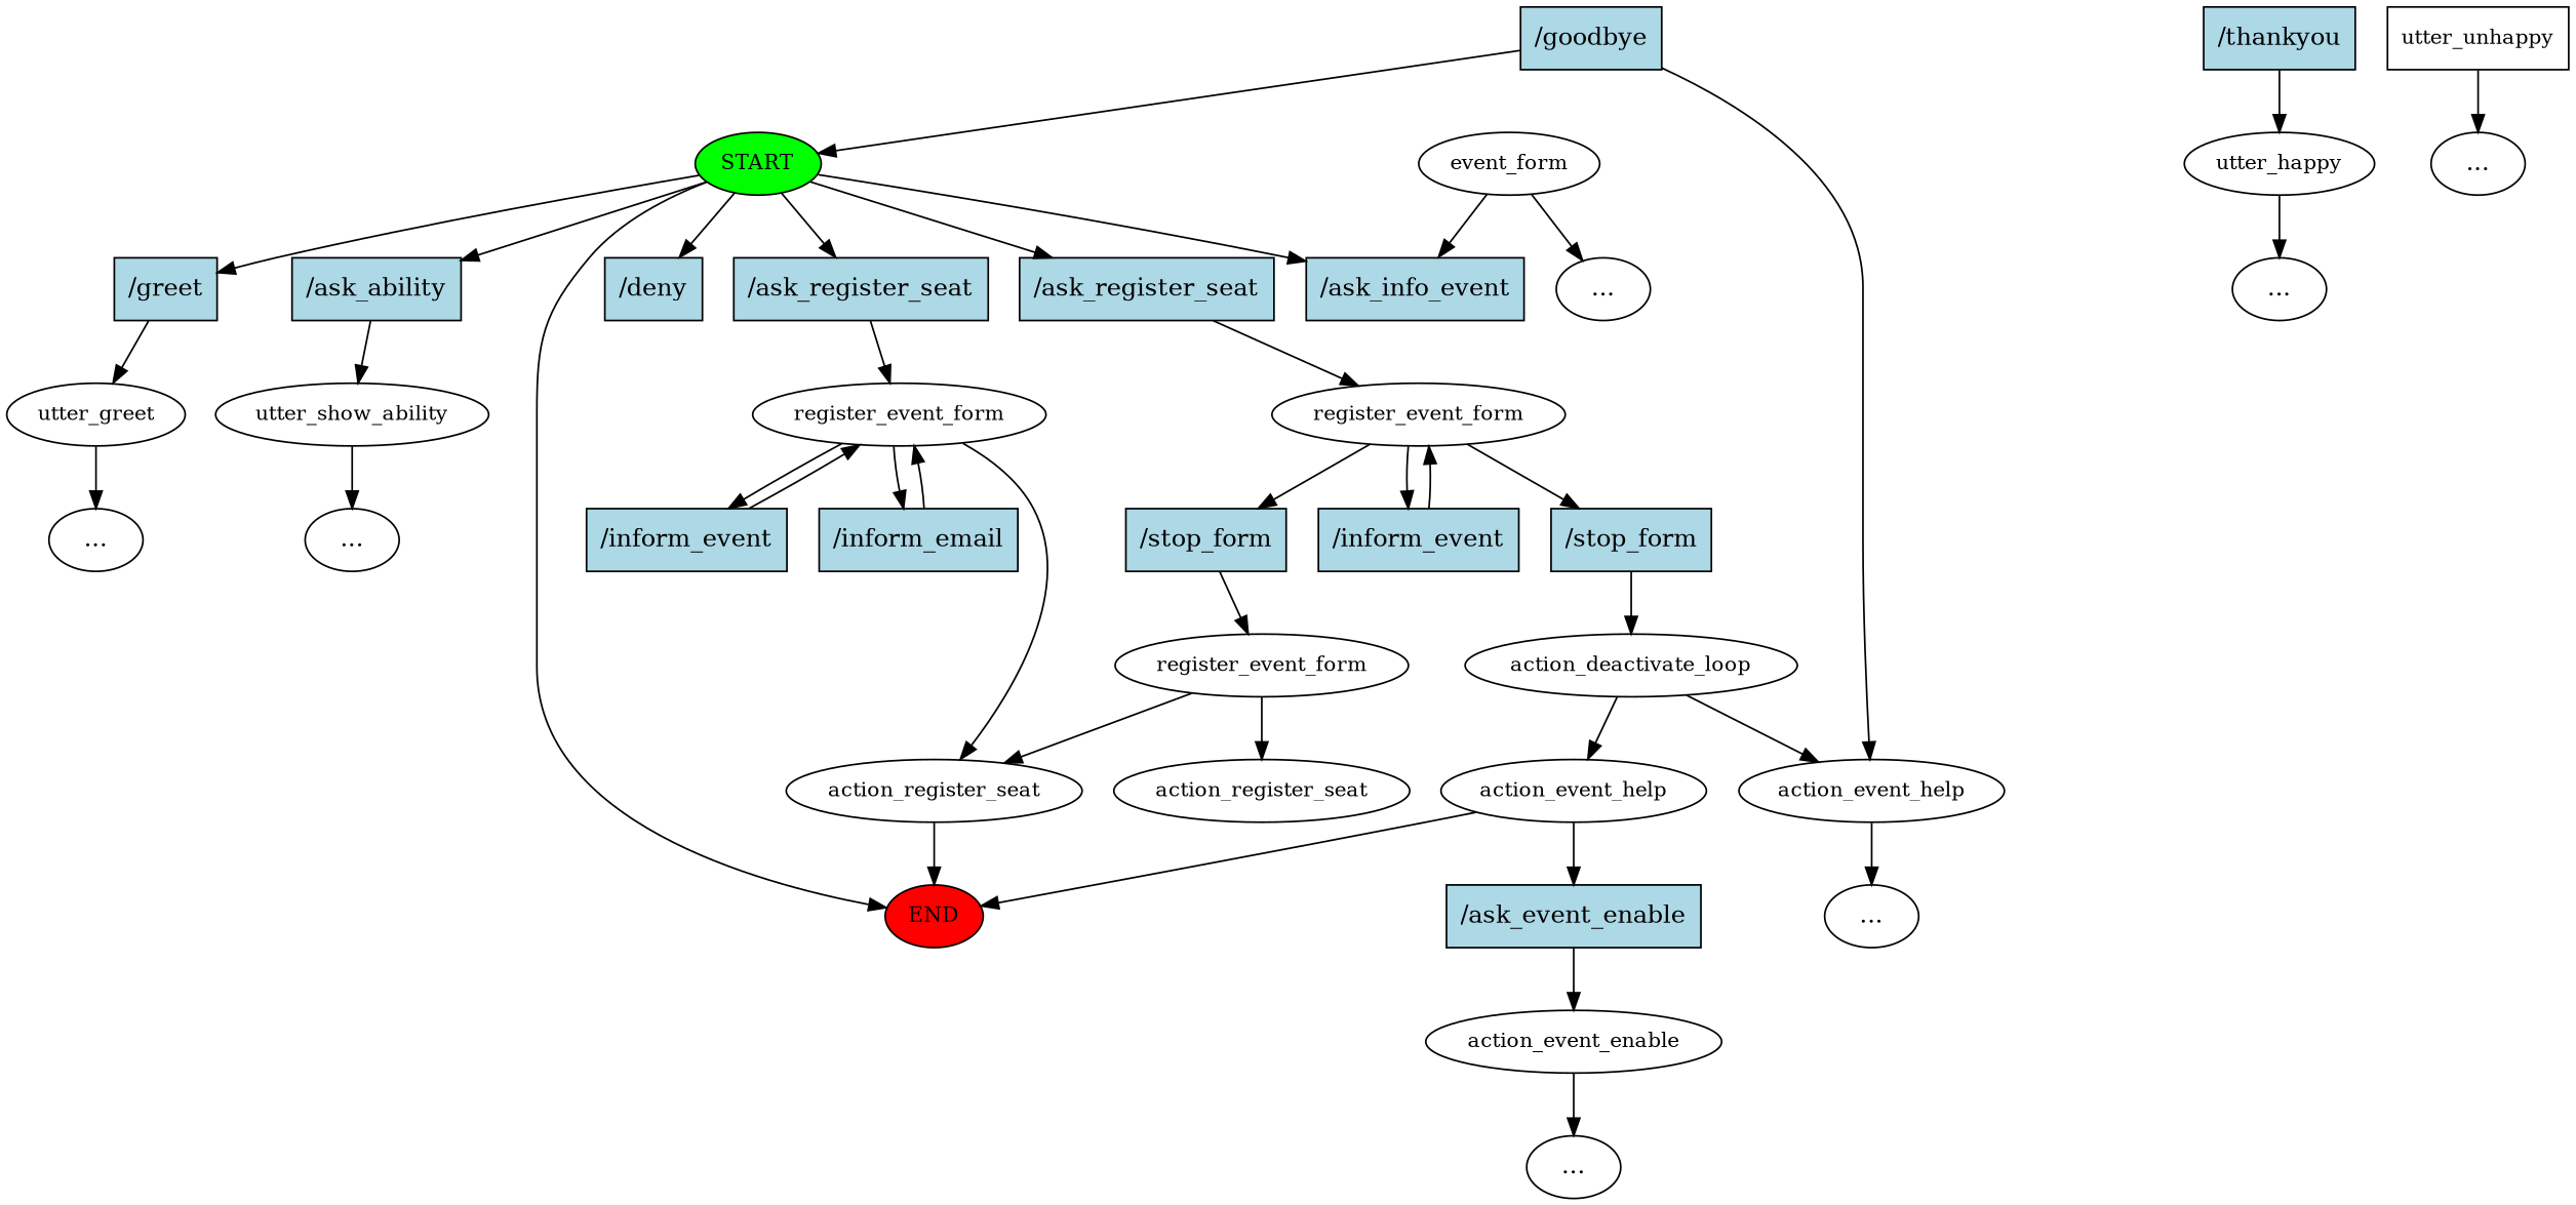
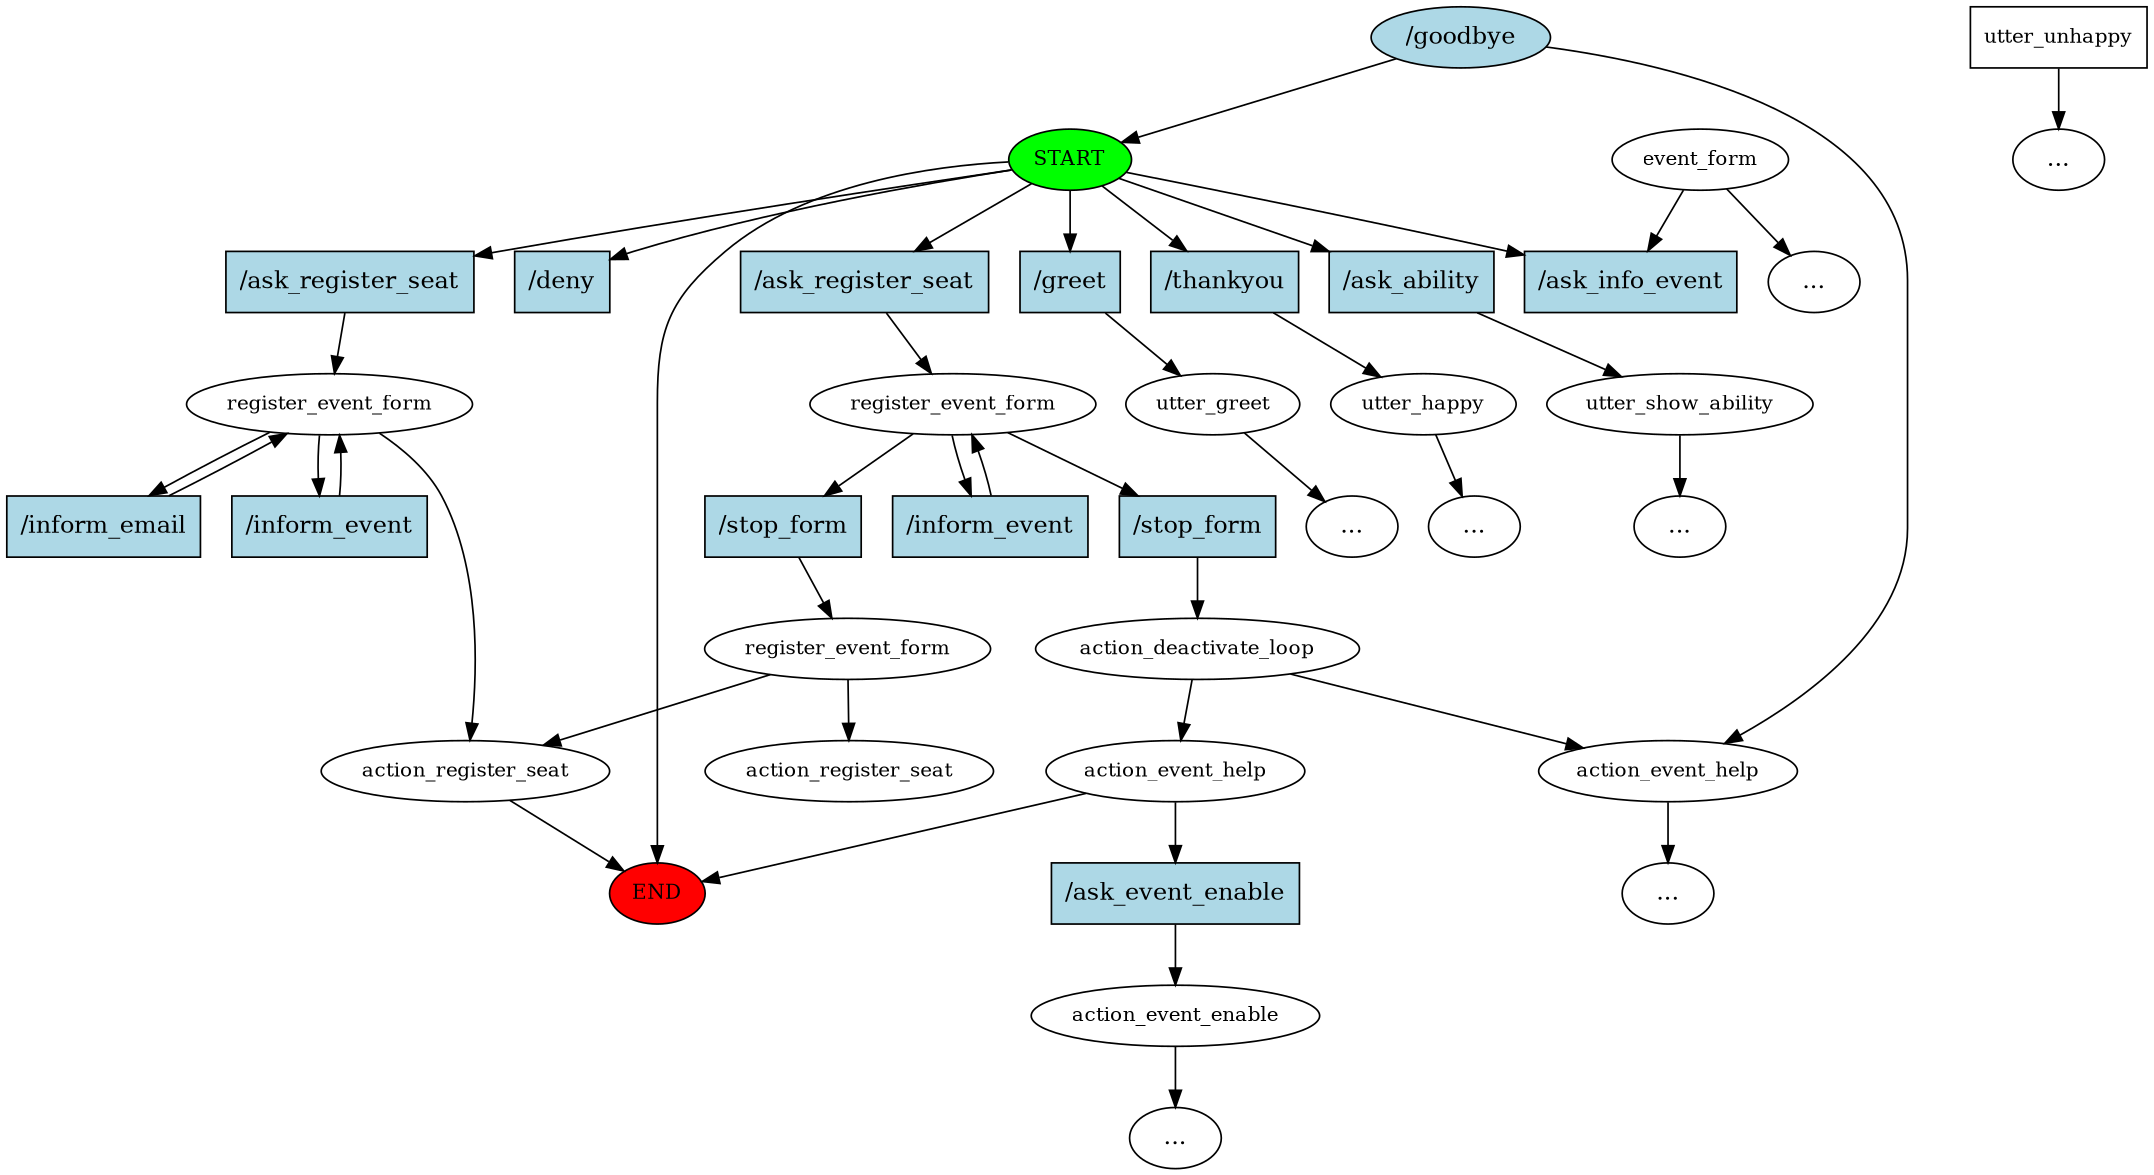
  digraph {
    n1 [fillcolor=green fontsize=12 label=START style=filled]
    n2 [fillcolor=red fontsize=12 label=END style=filled]
    n3 [fillcolor=lightblue label="/greet" shape=rect style=filled]
    n4 [fillcolor=lightblue label="/thankyou" shape=rect style=filled]
    n5 [fillcolor=lightblue label="/ask_ability" shape=rect style=filled]
    n6 [fillcolor=lightblue label="/deny" shape=rect style=filled]
    n7 [fillcolor=lightblue label="/ask_info_event" shape=rect style=filled]
    n8 [fillcolor=lightblue label="/ask_register_seat" shape=rect style=filled]
    n9 [fillcolor=lightblue label="/ask_register_seat" shape=rect style=filled]
    n10 [fontsize=12 label=utter_greet]
-   n11 [fillcolor=lightblue label="/goodbye" shape=rect style=filled]
+   n11 [fillcolor=lightblue label="/goodbye" shape=ellipse style=filled]
    n12 [fontsize=12 label=action_event_help]
    n13 [fontsize=12 label=utter_happy]
    n14 [fontsize=12 label=utter_show_ability]
    n15 [fontsize=12 label=register_event_form]
    n16 [fontsize=12 label=register_event_form]
    n17 [label="..."]
    n18 [label="..."]
    n19 [label="..."]
    n20 [label="..."]
    n21 [fontsize=12 label=utter_unhappy shape=box]
    n22 [label="..."]
    n23 [fontsize=12 label=event_form]
    n24 [label="..."]
    n25 [fontsize=12 label=action_register_seat]
    n26 [fillcolor=lightblue label="/inform_event" shape=rect style=filled]
    n27 [fillcolor=lightblue label="/inform_email" shape=rect style=filled]
    n28 [fillcolor=lightblue label="/stop_form" shape=rect style=filled]
    n29 [fillcolor=lightblue label="/stop_form" shape=rect style=filled]
    n30 [fillcolor=lightblue label="/inform_event" shape=rect style=filled]
    n31 [fontsize=12 label=action_deactivate_loop]
    n32 [fontsize=12 label=register_event_form]
    n33 [fontsize=12 label=action_event_help]
    n34 [fillcolor=lightblue label="/ask_event_enable" shape=rect style=filled]
    n35 [fontsize=12 label=action_event_enable]
    n36 [label="..."]
    n37 [fontsize=12 label=action_register_seat]
    n1 -> n2
    n1 -> n3
+   n1 -> n4
    n1 -> n5
    n1 -> n6
    n1 -> n7
    n1 -> n8
    n1 -> n9
    n3 -> n10
    n4 -> n13
    n5 -> n14
    n8 -> n15
    n9 -> n16
    n10 -> n17
    n11 -> n1
    n11 -> n12
    n12 -> n18
    n13 -> n19
    n14 -> n20
    n15 -> n25
    n15 -> n26
    n15 -> n27
    n16 -> n28
    n16 -> n29
    n16 -> n30
    n21 -> n22
    n23 -> n7
    n23 -> n24
    n25 -> n2
    n26 -> n15
    n27 -> n15
    n28 -> n31
    n29 -> n32
    n30 -> n16
    n31 -> n12
    n31 -> n33
    n32 -> n25
    n32 -> n37
    n33 -> n2
    n33 -> n34
    n34 -> n35
    n35 -> n36
  }
